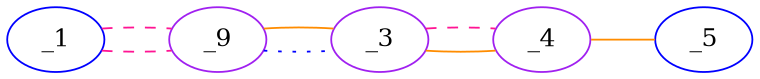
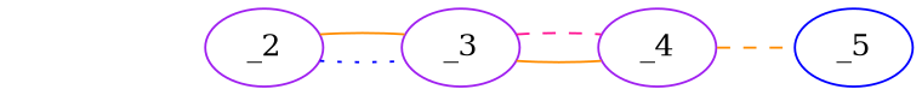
  graph {
    rankdir=LR
    node [color=purple]
    edge [color=deeppink style=dashed]
-   _1 [color=blue]
-   _2 [label=_9]
+   _2
    _3
    _4
    _5 [color=blue]
-   _1 -- _2
-   _1 -- _2
    _2 -- _3 [color=blue style=dotted]
    _2 -- _3 [color=darkorange style=solid]
    _3 -- _4 [color=darkorange style=solid]
    _3 -- _4
-   _4 -- _5 [color=darkorange style=solid]
+   _4 -- _5 [color=darkorange]
  }
